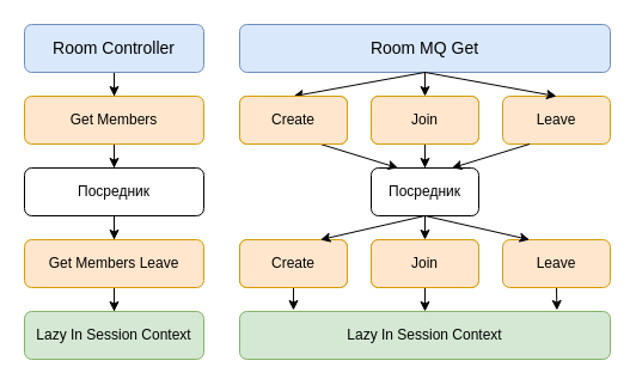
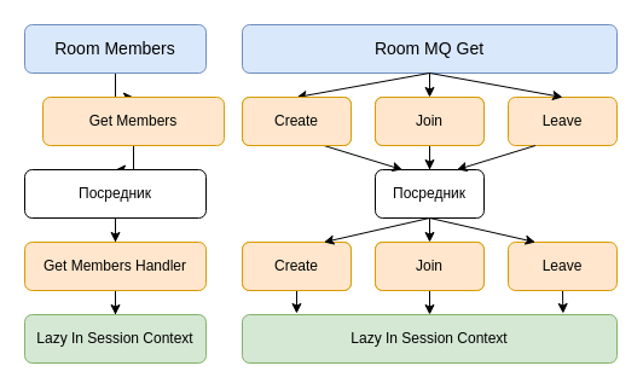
  <mxCell id="0" />
  <mxCell id="1" parent="0" />
  <mxCell id="2" value="Create" style="whiteSpace=wrap;html=1;rounded=1;fillColor=#ffe6cc;strokeColor=#d79b00;" vertex="1" parent="1"><mxGeometry x="200" y="200" width="90" height="40" as="geometry" /></mxCell>
  <mxCell id="3" value="" style="edgeStyle=orthogonalEdgeStyle;rounded=0;orthogonalLoop=1;jettySize=auto;html=1;" parent="1" source="4" target="6" edge="1"><mxGeometry relative="1" as="geometry" /></mxCell>
- <mxCell id="4" value="&lt;span style=&quot;font-size: 14px&quot;&gt;Room Controller&lt;/span&gt;" style="rounded=1;whiteSpace=wrap;html=1;fillColor=#dae8fc;strokeColor=#6c8ebf;" parent="1" vertex="1"><mxGeometry x="20" y="20" width="150" height="40" as="geometry" /></mxCell>
+ <mxCell id="4" value="&lt;span style=&quot;font-size: 14px&quot;&gt;Room Members&lt;/span&gt;" style="rounded=1;whiteSpace=wrap;html=1;fillColor=#dae8fc;strokeColor=#6c8ebf;" parent="1" vertex="1"><mxGeometry x="20" y="20" width="150" height="40" as="geometry" /></mxCell>
  <mxCell id="5" value="" style="edgeStyle=orthogonalEdgeStyle;rounded=0;orthogonalLoop=1;jettySize=auto;html=1;" parent="1" source="6" target="8" edge="1"><mxGeometry relative="1" as="geometry" /></mxCell>
- <mxCell id="6" value="Get Members" style="whiteSpace=wrap;html=1;rounded=1;fillColor=#ffe6cc;strokeColor=#d79b00;" parent="1" vertex="1"><mxGeometry x="20" y="80" width="150" height="40" as="geometry" /></mxCell>
+ <mxCell id="6" value="Get Members" style="whiteSpace=wrap;html=1;rounded=1;fillColor=#ffe6cc;strokeColor=#d79b00;" parent="1" vertex="1"><mxGeometry x="35" y="80" width="150" height="40" as="geometry" /></mxCell>
  <mxCell id="7" value="" style="edgeStyle=orthogonalEdgeStyle;rounded=0;orthogonalLoop=1;jettySize=auto;html=1;" parent="1" source="8" target="10" edge="1"><mxGeometry relative="1" as="geometry" /></mxCell>
  <mxCell id="8" value="Посредник" style="whiteSpace=wrap;html=1;rounded=1;" parent="1" vertex="1"><mxGeometry x="20" y="140" width="150" height="40" as="geometry" /></mxCell>
  <mxCell id="9" value="" style="edgeStyle=orthogonalEdgeStyle;rounded=0;orthogonalLoop=1;jettySize=auto;html=1;" parent="1" source="10" target="11" edge="1"><mxGeometry relative="1" as="geometry" /></mxCell>
- <mxCell id="10" value="Get Members Leave" style="whiteSpace=wrap;html=1;rounded=1;fillColor=#ffe6cc;strokeColor=#d79b00;" parent="1" vertex="1"><mxGeometry x="20" y="200" width="150" height="40" as="geometry" /></mxCell>
+ <mxCell id="10" value="Get Members Handler" style="whiteSpace=wrap;html=1;rounded=1;fillColor=#ffe6cc;strokeColor=#d79b00;" parent="1" vertex="1"><mxGeometry x="20" y="200" width="150" height="40" as="geometry" /></mxCell>
  <mxCell id="11" value="Lazy In Session Context" style="whiteSpace=wrap;html=1;rounded=1;strokeColor=#82b366;fillColor=#d5e8d4;" parent="1" vertex="1"><mxGeometry x="20" y="260" width="150" height="40" as="geometry" /></mxCell>
  <mxCell id="12" value="&lt;span style=&quot;font-size: 14px&quot;&gt;Room MQ Get&lt;/span&gt;" style="rounded=1;whiteSpace=wrap;html=1;fillColor=#dae8fc;strokeColor=#6c8ebf;" vertex="1" parent="1"><mxGeometry x="200" y="20" width="310" height="40" as="geometry" /></mxCell>
  <mxCell id="13" value="Create" style="whiteSpace=wrap;html=1;rounded=1;fillColor=#ffe6cc;strokeColor=#d79b00;" vertex="1" parent="1"><mxGeometry x="200" y="80" width="90" height="40" as="geometry" /></mxCell>
  <mxCell id="14" value="" style="edgeStyle=orthogonalEdgeStyle;rounded=0;orthogonalLoop=1;jettySize=auto;html=1;" edge="1" parent="1" source="15" target="20"><mxGeometry relative="1" as="geometry" /></mxCell>
  <mxCell id="15" value="Join" style="whiteSpace=wrap;html=1;rounded=1;fillColor=#ffe6cc;strokeColor=#d79b00;" vertex="1" parent="1"><mxGeometry x="310" y="80" width="90" height="40" as="geometry" /></mxCell>
  <mxCell id="16" value="Leave" style="whiteSpace=wrap;html=1;rounded=1;fillColor=#ffe6cc;strokeColor=#d79b00;" vertex="1" parent="1"><mxGeometry x="420" y="80" width="90" height="40" as="geometry" /></mxCell>
  <mxCell id="17" value="" style="endArrow=classic;html=1;exitX=0.5;exitY=1;exitDx=0;exitDy=0;entryX=0.5;entryY=0;entryDx=0;entryDy=0;" edge="1" parent="1" source="12" target="13"><mxGeometry width="50" height="50" relative="1" as="geometry"><mxPoint x="310" y="170" as="sourcePoint" /><mxPoint x="360" y="120" as="targetPoint" /></mxGeometry></mxCell>
  <mxCell id="18" value="" style="endArrow=classic;html=1;entryX=0.5;entryY=0;entryDx=0;entryDy=0;" edge="1" parent="1" target="15"><mxGeometry width="50" height="50" relative="1" as="geometry"><mxPoint x="355" y="60" as="sourcePoint" /><mxPoint x="255" y="100" as="targetPoint" /></mxGeometry></mxCell>
  <mxCell id="19" value="" style="endArrow=classic;html=1;entryX=0.5;entryY=0;entryDx=0;entryDy=0;exitX=0.5;exitY=1;exitDx=0;exitDy=0;" edge="1" parent="1" source="12" target="16"><mxGeometry width="50" height="50" relative="1" as="geometry"><mxPoint x="360" y="60" as="sourcePoint" /><mxPoint x="365" y="100" as="targetPoint" /></mxGeometry></mxCell>
  <mxCell id="20" value="Посредник" style="whiteSpace=wrap;html=1;rounded=1;" vertex="1" parent="1"><mxGeometry x="310" y="140" width="90" height="40" as="geometry" /></mxCell>
  <mxCell id="21" value="" style="endArrow=classic;html=1;exitX=0.75;exitY=1;exitDx=0;exitDy=0;entryX=0.25;entryY=0;entryDx=0;entryDy=0;" edge="1" parent="1" source="23" target="20"><mxGeometry width="50" height="50" relative="1" as="geometry"><mxPoint x="365" y="70" as="sourcePoint" /><mxPoint x="255" y="100" as="targetPoint" /></mxGeometry></mxCell>
  <mxCell id="22" value="" style="endArrow=classic;html=1;exitX=0.25;exitY=1;exitDx=0;exitDy=0;entryX=0.75;entryY=0;entryDx=0;entryDy=0;" edge="1" parent="1" source="16" target="20"><mxGeometry width="50" height="50" relative="1" as="geometry"><mxPoint x="255" y="140" as="sourcePoint" /><mxPoint x="410" y="160" as="targetPoint" /></mxGeometry></mxCell>
  <mxCell id="23" value="Create" style="whiteSpace=wrap;html=1;rounded=1;fillColor=#ffe6cc;strokeColor=#d79b00;" vertex="1" parent="1"><mxGeometry x="200" y="80" width="90" height="40" as="geometry" /></mxCell>
  <mxCell id="24" value="Join" style="whiteSpace=wrap;html=1;rounded=1;fillColor=#ffe6cc;strokeColor=#d79b00;" vertex="1" parent="1"><mxGeometry x="310" y="80" width="90" height="40" as="geometry" /></mxCell>
  <mxCell id="25" style="edgeStyle=orthogonalEdgeStyle;rounded=0;orthogonalLoop=1;jettySize=auto;html=1;exitX=0.5;exitY=1;exitDx=0;exitDy=0;entryX=0.145;entryY=-0.025;entryDx=0;entryDy=0;entryPerimeter=0;" edge="1" parent="1" source="26" target="35"><mxGeometry relative="1" as="geometry" /></mxCell>
  <mxCell id="26" value="Create" style="whiteSpace=wrap;html=1;rounded=1;fillColor=#ffe6cc;strokeColor=#d79b00;" vertex="1" parent="1"><mxGeometry x="200" y="200" width="90" height="40" as="geometry" /></mxCell>
  <mxCell id="27" value="Join" style="whiteSpace=wrap;html=1;rounded=1;fillColor=#ffe6cc;strokeColor=#d79b00;" vertex="1" parent="1"><mxGeometry x="310" y="200" width="90" height="40" as="geometry" /></mxCell>
  <mxCell id="28" style="edgeStyle=orthogonalEdgeStyle;rounded=0;orthogonalLoop=1;jettySize=auto;html=1;exitX=0.5;exitY=1;exitDx=0;exitDy=0;entryX=0.856;entryY=-0.025;entryDx=0;entryDy=0;entryPerimeter=0;" edge="1" parent="1" source="29" target="35"><mxGeometry relative="1" as="geometry" /></mxCell>
  <mxCell id="29" value="Leave" style="whiteSpace=wrap;html=1;rounded=1;fillColor=#ffe6cc;strokeColor=#d79b00;" vertex="1" parent="1"><mxGeometry x="420" y="200" width="90" height="40" as="geometry" /></mxCell>
  <mxCell id="30" value="" style="endArrow=classic;html=1;entryX=0.75;entryY=0;entryDx=0;entryDy=0;exitX=0.5;exitY=1;exitDx=0;exitDy=0;" edge="1" parent="1" target="2" source="20"><mxGeometry width="50" height="50" relative="1" as="geometry"><mxPoint x="350" y="210" as="sourcePoint" /><mxPoint x="360" y="260" as="targetPoint" /></mxGeometry></mxCell>
  <mxCell id="31" value="" style="endArrow=classic;html=1;entryX=0.5;entryY=0;entryDx=0;entryDy=0;exitX=0.5;exitY=1;exitDx=0;exitDy=0;" edge="1" parent="1" target="27" source="20"><mxGeometry width="50" height="50" relative="1" as="geometry"><mxPoint x="370" y="210" as="sourcePoint" /><mxPoint x="255" y="240" as="targetPoint" /></mxGeometry></mxCell>
  <mxCell id="32" value="" style="endArrow=classic;html=1;entryX=0.25;entryY=0;entryDx=0;entryDy=0;exitX=0.5;exitY=1;exitDx=0;exitDy=0;" edge="1" parent="1" target="29" source="20"><mxGeometry width="50" height="50" relative="1" as="geometry"><mxPoint x="370" y="210" as="sourcePoint" /><mxPoint x="365" y="240" as="targetPoint" /></mxGeometry></mxCell>
  <mxCell id="33" style="edgeStyle=orthogonalEdgeStyle;rounded=0;orthogonalLoop=1;jettySize=auto;html=1;exitX=0.5;exitY=1;exitDx=0;exitDy=0;entryX=0.5;entryY=0;entryDx=0;entryDy=0;" edge="1" parent="1" source="34" target="35"><mxGeometry relative="1" as="geometry" /></mxCell>
  <mxCell id="34" value="Join" style="whiteSpace=wrap;html=1;rounded=1;fillColor=#ffe6cc;strokeColor=#d79b00;" vertex="1" parent="1"><mxGeometry x="310" y="200" width="90" height="40" as="geometry" /></mxCell>
  <mxCell id="35" value="Lazy In Session Context" style="whiteSpace=wrap;html=1;rounded=1;strokeColor=#82b366;fillColor=#d5e8d4;" vertex="1" parent="1"><mxGeometry x="200" y="260" width="310" height="40" as="geometry" /></mxCell>
